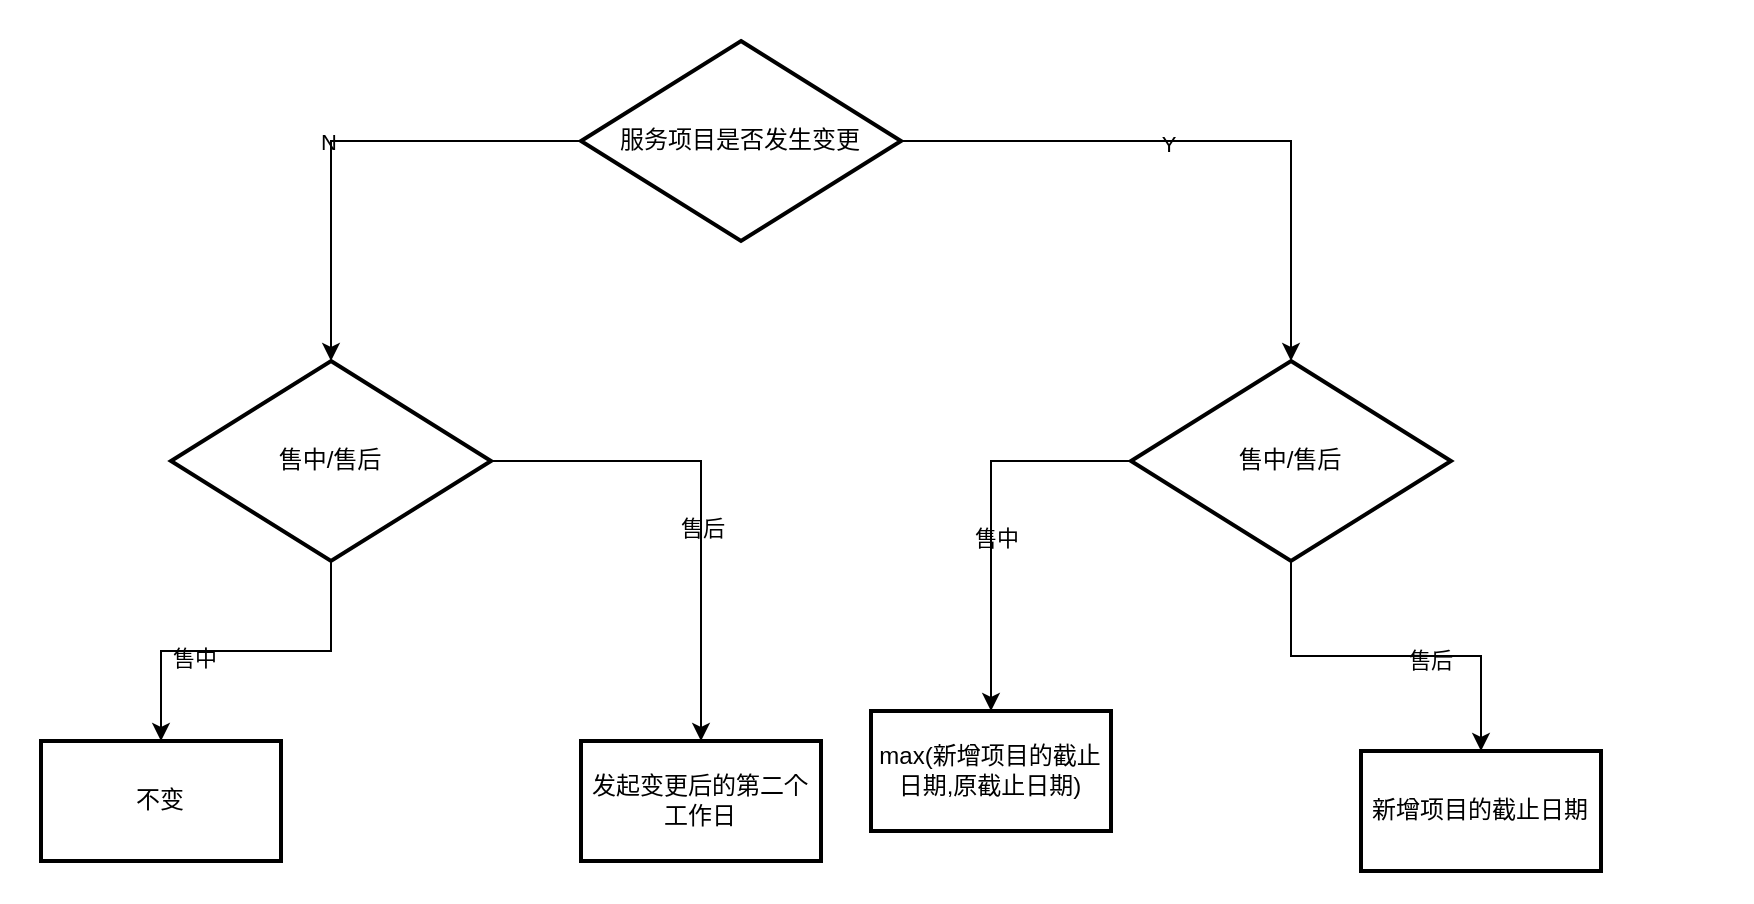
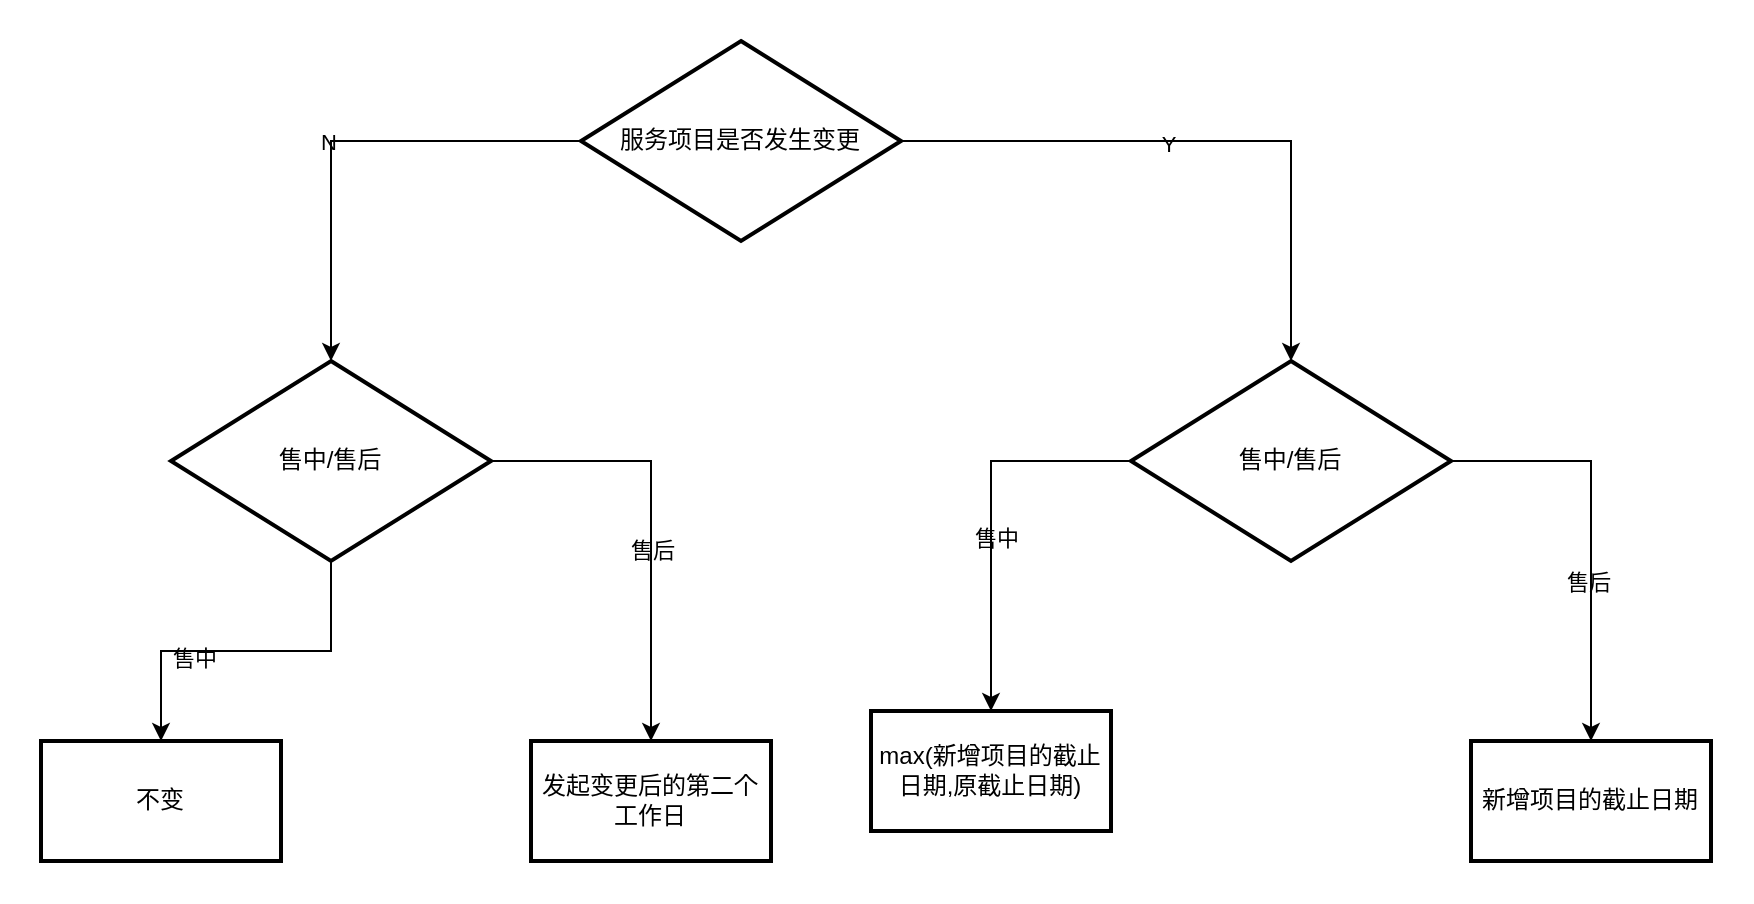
  <mxCell id="0" />
  <mxCell id="1" parent="0" />
  <mxCell id="2" value="" style="edgeStyle=orthogonalEdgeStyle;rounded=0;orthogonalLoop=1;jettySize=auto;html=1;labelBackgroundColor=none;fontColor=default;" edge="1" parent="1" source="6" target="11"><mxGeometry relative="1" as="geometry" /></mxCell>
  <mxCell id="3" value="Y" style="edgeLabel;html=1;align=center;verticalAlign=middle;resizable=0;points=[];labelBackgroundColor=none;rounded=0;" vertex="1" connectable="0" parent="2"><mxGeometry x="-0.125" y="-1" relative="1" as="geometry"><mxPoint as="offset" /></mxGeometry></mxCell>
  <mxCell id="4" value="" style="edgeStyle=orthogonalEdgeStyle;rounded=0;orthogonalLoop=1;jettySize=auto;html=1;entryX=0.5;entryY=0;entryDx=0;entryDy=0;entryPerimeter=0;labelBackgroundColor=none;fontColor=default;" edge="1" parent="1" source="6" target="16"><mxGeometry relative="1" as="geometry"><mxPoint x="305" y="70" as="targetPoint" /></mxGeometry></mxCell>
  <mxCell id="5" value="N" style="edgeLabel;html=1;align=center;verticalAlign=middle;resizable=0;points=[];labelBackgroundColor=none;rounded=0;" vertex="1" connectable="0" parent="4"><mxGeometry x="0.06" y="-2" relative="1" as="geometry"><mxPoint as="offset" /></mxGeometry></mxCell>
  <mxCell id="6" value="服务项目是否发生变更" style="strokeWidth=2;html=1;shape=mxgraph.flowchart.decision;whiteSpace=wrap;labelBackgroundColor=none;rounded=0;" vertex="1" parent="1"><mxGeometry x="290" y="20" width="160" height="100" as="geometry" /></mxCell>
  <mxCell id="7" value="" style="edgeStyle=orthogonalEdgeStyle;rounded=0;orthogonalLoop=1;jettySize=auto;html=1;labelBackgroundColor=none;fontColor=default;" edge="1" parent="1" source="11" target="17"><mxGeometry relative="1" as="geometry" /></mxCell>
  <mxCell id="8" value="售中" style="edgeLabel;html=1;align=center;verticalAlign=middle;resizable=0;points=[];labelBackgroundColor=none;rounded=0;" vertex="1" connectable="0" parent="7"><mxGeometry x="0.112" y="2" relative="1" as="geometry"><mxPoint as="offset" /></mxGeometry></mxCell>
  <mxCell id="9" value="" style="edgeStyle=orthogonalEdgeStyle;rounded=0;orthogonalLoop=1;jettySize=auto;html=1;labelBackgroundColor=none;fontColor=default;" edge="1" parent="1" source="11" target="18"><mxGeometry relative="1" as="geometry" /></mxCell>
  <mxCell id="10" value="售后" style="edgeLabel;html=1;align=center;verticalAlign=middle;resizable=0;points=[];labelBackgroundColor=none;rounded=0;" vertex="1" connectable="0" parent="9"><mxGeometry x="0.235" y="-2" relative="1" as="geometry"><mxPoint as="offset" /></mxGeometry></mxCell>
  <mxCell id="11" value="售中/售后" style="strokeWidth=2;html=1;shape=mxgraph.flowchart.decision;whiteSpace=wrap;labelBackgroundColor=none;rounded=0;" vertex="1" parent="1"><mxGeometry x="565" y="180" width="160" height="100" as="geometry" /></mxCell>
  <mxCell id="12" value="" style="edgeStyle=orthogonalEdgeStyle;rounded=0;orthogonalLoop=1;jettySize=auto;html=1;labelBackgroundColor=none;fontColor=default;" edge="1" parent="1" source="16" target="19"><mxGeometry relative="1" as="geometry" /></mxCell>
  <mxCell id="13" value="售后" style="edgeLabel;html=1;align=center;verticalAlign=middle;resizable=0;points=[];labelBackgroundColor=none;rounded=0;" vertex="1" connectable="0" parent="12"><mxGeometry x="0.13" relative="1" as="geometry"><mxPoint as="offset" /></mxGeometry></mxCell>
  <mxCell id="14" value="" style="edgeStyle=orthogonalEdgeStyle;rounded=0;orthogonalLoop=1;jettySize=auto;html=1;labelBackgroundColor=none;fontColor=default;" edge="1" parent="1" source="16" target="20"><mxGeometry relative="1" as="geometry" /></mxCell>
  <mxCell id="15" value="售中" style="edgeLabel;html=1;align=center;verticalAlign=middle;resizable=0;points=[];labelBackgroundColor=none;rounded=0;" vertex="1" connectable="0" parent="14"><mxGeometry x="0.3" y="3" relative="1" as="geometry"><mxPoint as="offset" /></mxGeometry></mxCell>
  <mxCell id="16" value="售中/售后" style="strokeWidth=2;html=1;shape=mxgraph.flowchart.decision;whiteSpace=wrap;labelBackgroundColor=none;rounded=0;" vertex="1" parent="1"><mxGeometry x="85" y="180" width="160" height="100" as="geometry" /></mxCell>
  <mxCell id="17" value="max(新增项目的截止日期,原截止日期)" style="whiteSpace=wrap;html=1;strokeWidth=2;labelBackgroundColor=none;rounded=0;" vertex="1" parent="1"><mxGeometry x="435" y="355" width="120" height="60" as="geometry" /></mxCell>
- <mxCell id="18" value="新增项目的截止日期" style="whiteSpace=wrap;html=1;strokeWidth=2;labelBackgroundColor=none;rounded=0;" vertex="1" parent="1"><mxGeometry x="680" y="375" width="120" height="60" as="geometry" /></mxCell>
- <mxCell id="19" value="发起变更后的第二个工作日" style="whiteSpace=wrap;html=1;strokeWidth=2;labelBackgroundColor=none;rounded=0;" vertex="1" parent="1"><mxGeometry x="290" y="370" width="120" height="60" as="geometry" /></mxCell>
+ <mxCell id="18" value="新增项目的截止日期" style="whiteSpace=wrap;html=1;strokeWidth=2;labelBackgroundColor=none;rounded=0;" vertex="1" parent="1"><mxGeometry x="735" y="370" width="120" height="60" as="geometry" /></mxCell>
+ <mxCell id="19" value="发起变更后的第二个工作日" style="whiteSpace=wrap;html=1;strokeWidth=2;labelBackgroundColor=none;rounded=0;" vertex="1" parent="1"><mxGeometry x="265" y="370" width="120" height="60" as="geometry" /></mxCell>
  <mxCell id="20" value="不变" style="whiteSpace=wrap;html=1;strokeWidth=2;labelBackgroundColor=none;rounded=0;" vertex="1" parent="1"><mxGeometry x="20" y="370" width="120" height="60" as="geometry" /></mxCell>
